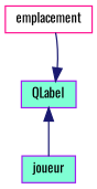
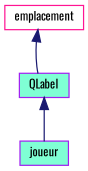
  digraph {
    fontname=Oswald
    node [color=purple fillcolor=aquamarine fontname=Oswald fontsize=10 shape=record style=filled]
    edge [color=midnightblue dir=back fontname=Oswald fontsize=10 labelfontname=Helvetica labelfontsize=10 style=solid]
    n1 [color=deeppink fillcolor=white fontcolor=black height=0.2 label=emplacement width=0.4]
    n2 [height=0.2 label=QLabel width=0.4]
    n3 [height=0.2 label=joueur width=0.4]
-   n2 -> n1
+   n1 -> n2
    n2 -> n3
  }
